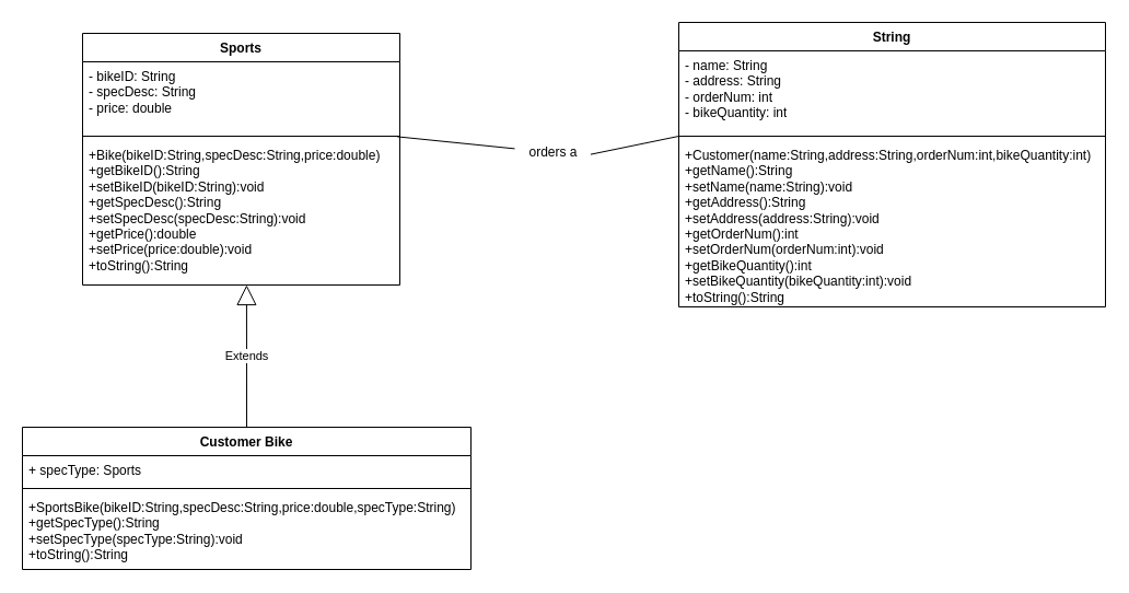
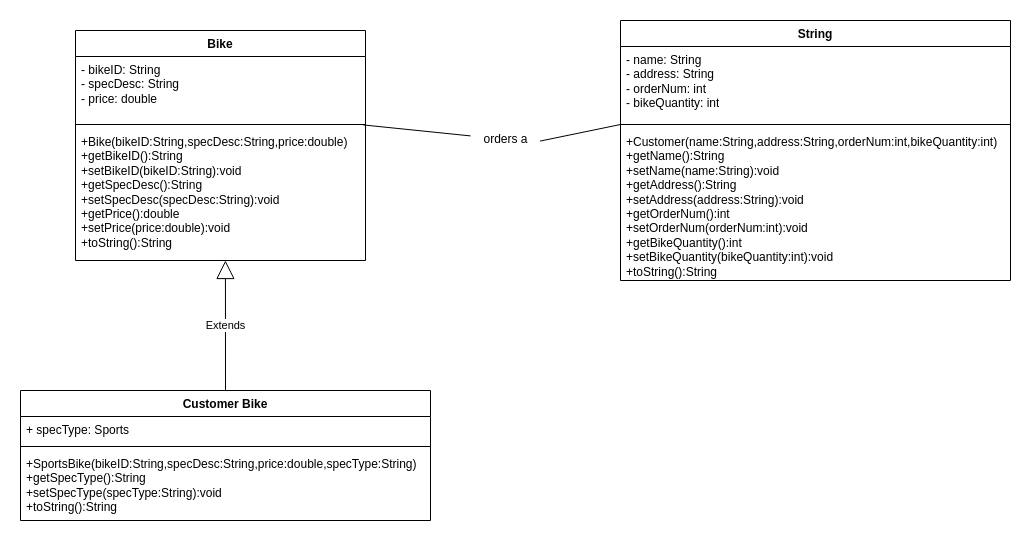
  <mxCell id="0" />
  <mxCell id="1" parent="0" />
- <mxCell id="2" value="Sports" style="swimlane;fontStyle=1;align=center;verticalAlign=top;childLayout=stackLayout;horizontal=1;startSize=26;horizontalStack=0;resizeParent=1;resizeParentMax=0;resizeLast=0;collapsible=1;marginBottom=0;whiteSpace=wrap;html=1;" parent="1" vertex="1"><mxGeometry x="75" y="30" width="290" height="230" as="geometry" /></mxCell>
+ <mxCell id="2" value="Bike" style="swimlane;fontStyle=1;align=center;verticalAlign=top;childLayout=stackLayout;horizontal=1;startSize=26;horizontalStack=0;resizeParent=1;resizeParentMax=0;resizeLast=0;collapsible=1;marginBottom=0;whiteSpace=wrap;html=1;" parent="1" vertex="1"><mxGeometry x="75" y="30" width="290" height="230" as="geometry" /></mxCell>
  <mxCell id="3" value="&lt;div&gt;- bikeID: String&lt;br&gt;&lt;/div&gt;&lt;div&gt;- specDesc: String&lt;/div&gt;&lt;div&gt;- price: double&lt;br&gt;&lt;/div&gt;" style="text;strokeColor=none;fillColor=none;align=left;verticalAlign=top;spacingLeft=4;spacingRight=4;overflow=hidden;rotatable=0;points=[[0,0.5],[1,0.5]];portConstraint=eastwest;whiteSpace=wrap;html=1;" parent="2" vertex="1"><mxGeometry y="26" width="290" height="64" as="geometry" /></mxCell>
  <mxCell id="4" value="" style="line;strokeWidth=1;fillColor=none;align=left;verticalAlign=middle;spacingTop=-1;spacingLeft=3;spacingRight=3;rotatable=0;labelPosition=right;points=[];portConstraint=eastwest;strokeColor=inherit;" parent="2" vertex="1"><mxGeometry y="90" width="290" height="8" as="geometry" /></mxCell>
  <mxCell id="5" value="&lt;div&gt;+Bike(bikeID:String,specDesc:String,price:double)&lt;/div&gt;&lt;div&gt;+getBikeID():String&lt;/div&gt;&lt;div&gt;+setBikeID(bikeID:String):void&lt;/div&gt;&lt;div&gt;+getSpecDesc():String&lt;/div&gt;&lt;div&gt;+setSpecDesc(specDesc:String):void&lt;/div&gt;&lt;div&gt;+getPrice():double&lt;/div&gt;&lt;div&gt;+setPrice(price:double):void&lt;/div&gt;&lt;div&gt;+toString():String&lt;br&gt;&lt;/div&gt;" style="text;strokeColor=none;fillColor=none;align=left;verticalAlign=top;spacingLeft=4;spacingRight=4;overflow=hidden;rotatable=0;points=[[0,0.5],[1,0.5]];portConstraint=eastwest;whiteSpace=wrap;html=1;" parent="2" vertex="1"><mxGeometry y="98" width="290" height="132" as="geometry" /></mxCell>
  <mxCell id="6" value="Customer Bike" style="swimlane;fontStyle=1;align=center;verticalAlign=top;childLayout=stackLayout;horizontal=1;startSize=26;horizontalStack=0;resizeParent=1;resizeParentMax=0;resizeLast=0;collapsible=1;marginBottom=0;whiteSpace=wrap;html=1;" parent="1" vertex="1"><mxGeometry x="20" y="390" width="410" height="130" as="geometry" /></mxCell>
  <mxCell id="7" value="+ specType: Sports" style="text;strokeColor=none;fillColor=none;align=left;verticalAlign=top;spacingLeft=4;spacingRight=4;overflow=hidden;rotatable=0;points=[[0,0.5],[1,0.5]];portConstraint=eastwest;whiteSpace=wrap;html=1;" parent="6" vertex="1"><mxGeometry y="26" width="410" height="26" as="geometry" /></mxCell>
  <mxCell id="8" value="" style="line;strokeWidth=1;fillColor=none;align=left;verticalAlign=middle;spacingTop=-1;spacingLeft=3;spacingRight=3;rotatable=0;labelPosition=right;points=[];portConstraint=eastwest;strokeColor=inherit;" parent="6" vertex="1"><mxGeometry y="52" width="410" height="8" as="geometry" /></mxCell>
  <mxCell id="9" value="&lt;div&gt;+SportsBike(bikeID:String,specDesc:String,price:double,specType:String)&lt;/div&gt;&lt;div&gt;+getSpecType():String&lt;/div&gt;&lt;div&gt;+setSpecType(specType:String):void&lt;br&gt;&lt;/div&gt;&lt;div&gt;+toString():String&lt;br&gt;&lt;/div&gt;" style="text;strokeColor=none;fillColor=none;align=left;verticalAlign=top;spacingLeft=4;spacingRight=4;overflow=hidden;rotatable=0;points=[[0,0.5],[1,0.5]];portConstraint=eastwest;whiteSpace=wrap;html=1;" parent="6" vertex="1"><mxGeometry y="60" width="410" height="70" as="geometry" /></mxCell>
  <mxCell id="10" value="String" style="swimlane;fontStyle=1;align=center;verticalAlign=top;childLayout=stackLayout;horizontal=1;startSize=26;horizontalStack=0;resizeParent=1;resizeParentMax=0;resizeLast=0;collapsible=1;marginBottom=0;whiteSpace=wrap;html=1;" parent="1" vertex="1"><mxGeometry x="620" y="20" width="390" height="260" as="geometry" /></mxCell>
  <mxCell id="11" value="&lt;div&gt;- name: String&lt;/div&gt;&lt;div&gt;- address: String&lt;/div&gt;&lt;div&gt;- orderNum: int&lt;/div&gt;- bikeQuantity: int" style="text;strokeColor=none;fillColor=none;align=left;verticalAlign=top;spacingLeft=4;spacingRight=4;overflow=hidden;rotatable=0;points=[[0,0.5],[1,0.5]];portConstraint=eastwest;whiteSpace=wrap;html=1;" parent="10" vertex="1"><mxGeometry y="26" width="390" height="74" as="geometry" /></mxCell>
  <mxCell id="12" value="" style="line;strokeWidth=1;fillColor=none;align=left;verticalAlign=middle;spacingTop=-1;spacingLeft=3;spacingRight=3;rotatable=0;labelPosition=right;points=[];portConstraint=eastwest;strokeColor=inherit;" parent="10" vertex="1"><mxGeometry y="100" width="390" height="8" as="geometry" /></mxCell>
  <mxCell id="13" value="&lt;div&gt;+Customer(name:String,address:String,orderNum:int,bikeQuantity:int)&lt;/div&gt;&lt;div&gt;+getName():String&lt;br&gt;&lt;/div&gt;&lt;div&gt;+setName(name:String):void&lt;/div&gt;&lt;div&gt;+getAddress():String&lt;/div&gt;&lt;div&gt;+setAddress(address:String):void&lt;/div&gt;&lt;div&gt;+getOrderNum():int&lt;/div&gt;&lt;div&gt;+setOrderNum(orderNum:int):void&lt;br&gt;&lt;/div&gt;&lt;div&gt;+getBikeQuantity():int&lt;/div&gt;&lt;div&gt;+setBikeQuantity(bikeQuantity:int):void&lt;/div&gt;&lt;div&gt;+toString():String&lt;br&gt;&lt;/div&gt;" style="text;strokeColor=none;fillColor=none;align=left;verticalAlign=top;spacingLeft=4;spacingRight=4;overflow=hidden;rotatable=0;points=[[0,0.5],[1,0.5]];portConstraint=eastwest;whiteSpace=wrap;html=1;" parent="10" vertex="1"><mxGeometry y="108" width="390" height="152" as="geometry" /></mxCell>
  <mxCell id="14" value="Extends" style="endArrow=block;endSize=16;endFill=0;html=1;rounded=0;exitX=0.5;exitY=0;exitDx=0;exitDy=0;entryX=0.517;entryY=1;entryDx=0;entryDy=0;entryPerimeter=0;" parent="1" source="6" target="5" edge="1"><mxGeometry width="160" relative="1" as="geometry"><mxPoint x="360" y="200" as="sourcePoint" /><mxPoint x="520" y="200" as="targetPoint" /></mxGeometry></mxCell>
  <mxCell id="15" value="" style="endArrow=none;html=1;rounded=0;exitX=0.992;exitY=0.554;exitDx=0;exitDy=0;exitPerimeter=0;" edge="1" parent="1" source="17"><mxGeometry width="50" height="50" relative="1" as="geometry"><mxPoint x="380" y="250" as="sourcePoint" /><mxPoint x="620" y="124" as="targetPoint" /></mxGeometry></mxCell>
  <mxCell id="16" value="" style="endArrow=none;html=1;rounded=0;exitX=0.992;exitY=0.554;exitDx=0;exitDy=0;exitPerimeter=0;" edge="1" parent="1" source="4" target="17"><mxGeometry width="50" height="50" relative="1" as="geometry"><mxPoint x="363" y="124" as="sourcePoint" /><mxPoint x="620" y="124" as="targetPoint" /></mxGeometry></mxCell>
  <mxCell id="17" value="orders a" style="text;html=1;align=center;verticalAlign=middle;resizable=0;points=[];autosize=1;strokeColor=none;fillColor=none;" vertex="1" parent="1"><mxGeometry x="470" y="124" width="70" height="30" as="geometry" /></mxCell>
